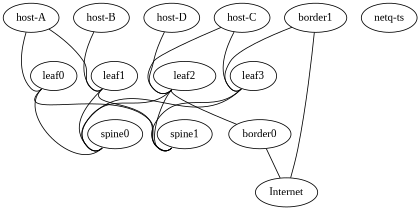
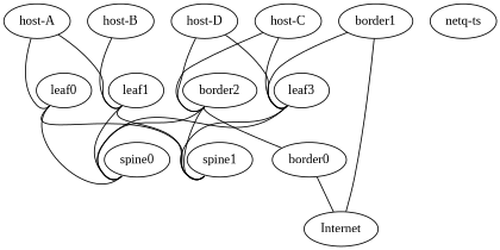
  graph {
    fontname="Liberation Serif"
    node [cpus=1 fontname="Liberation Serif" memory=1024 os="generic/ubuntu1804"]
    edge [fontname="Liberation Serif" headport=swp3 tailport=eth2]
    spine0 [os="cumulus-vx-3.7.15"]
    spine1 [os="cumulus-vx-3.7.15"]
    leaf0 [os="cumulus-vx-3.7.15"]
    leaf1 [os="cumulus-vx-3.7.15"]
-   leaf2 [os="cumulus-vx-3.7.15"]
+   leaf2 [os="cumulus-vx-3.7.15" label=border2]
    border0
    Internet
    leaf3 [os="cumulus-vx-3.7.15"]
    "host-A"
    "host-B"
    "host-C"
    "host-D"
    border1
    "netq-ts" [os="netq-ts-cloud-4.1.1" cpus="" memory=""]
    leaf0 -- spine0 [headport=swp1 tailport=swp1]
    leaf0 -- spine1 [headport=swp1 tailport=swp2]
    leaf1 -- spine0 [headport=swp2 tailport=swp1]
    leaf1 -- spine1 [headport=swp2 tailport=swp2]
    leaf2 -- spine0 [tailport=swp1]
    leaf2 -- spine1 [tailport=swp2]
    leaf2 -- border0 [headport=eth1 tailport=swp5]
    border0 -- Internet [headport=eth1]
    leaf3 -- spine0 [headport=swp4 tailport=swp1]
    leaf3 -- spine1 [headport=swp4 tailport=swp2]
    "host-A" -- leaf0 [tailport=eth1]
    "host-A" -- leaf1
    "host-B" -- leaf1 [headport=swp4]
    "host-C" -- leaf2 [tailport=eth1]
    "host-C" -- leaf3
    "host-D" -- leaf2 [headport=swp4 tailport=eth1]
+   "host-D" -- leaf3 [headport=swp4]
    border1 -- Internet [headport=eth2]
    border1 -- leaf3 [headport=swp5 tailport=eth1]
  }
